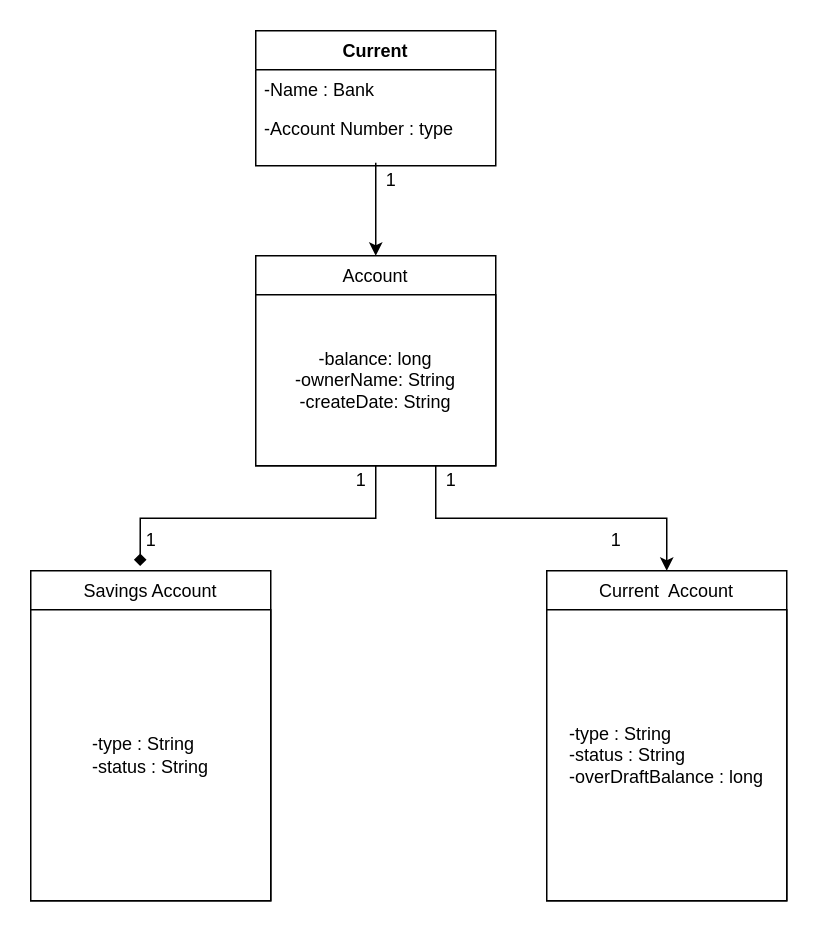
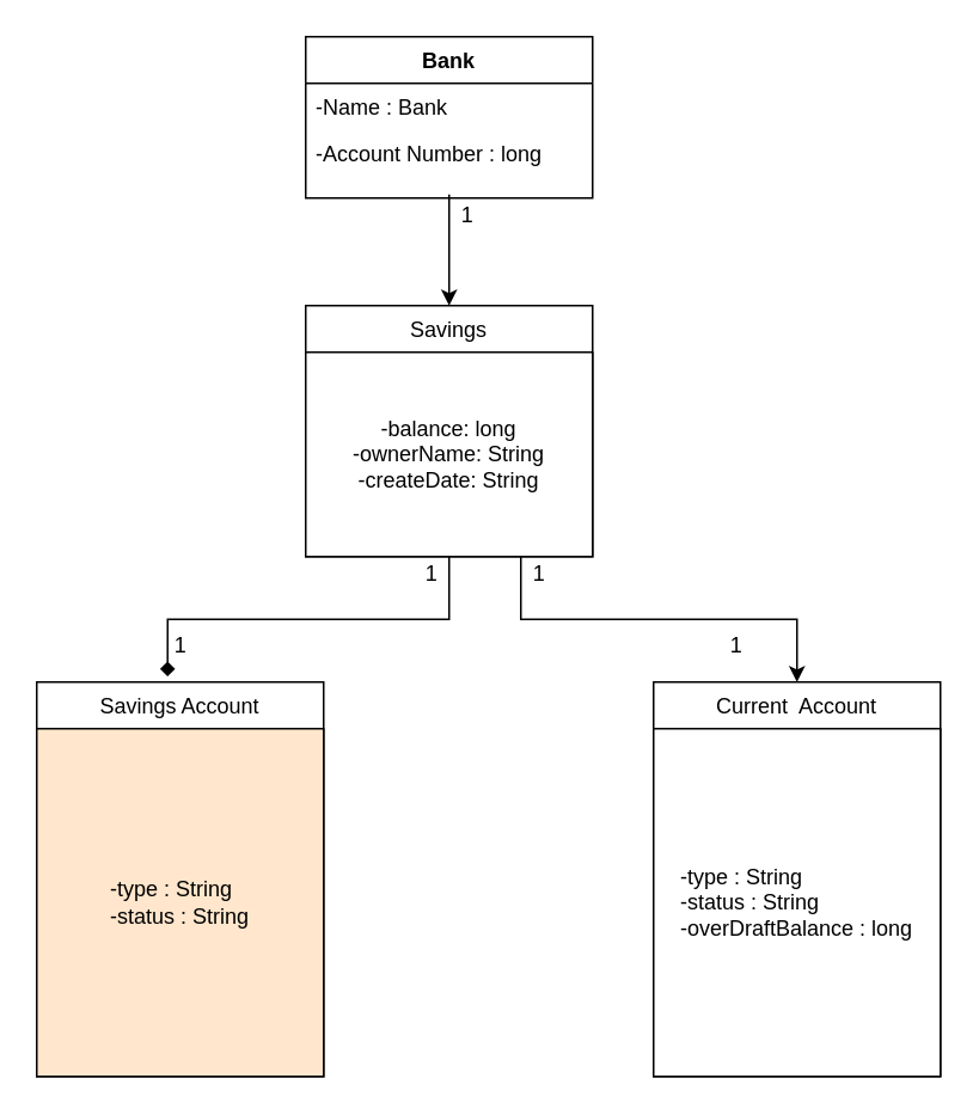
  <mxCell id="0" />
  <mxCell id="1" parent="0" />
- <mxCell id="2" value="Current" style="swimlane;fontStyle=1;align=center;verticalAlign=top;childLayout=stackLayout;horizontal=1;startSize=26;horizontalStack=0;resizeParent=1;resizeLast=0;collapsible=1;marginBottom=0;rounded=0;shadow=0;strokeWidth=1;" parent="1" vertex="1"><mxGeometry x="170" y="20" width="160" height="90" as="geometry"><mxRectangle x="230" y="140" width="160" height="26" as="alternateBounds" /></mxGeometry></mxCell>
+ <mxCell id="2" value="Bank" style="swimlane;fontStyle=1;align=center;verticalAlign=top;childLayout=stackLayout;horizontal=1;startSize=26;horizontalStack=0;resizeParent=1;resizeLast=0;collapsible=1;marginBottom=0;rounded=0;shadow=0;strokeWidth=1;" parent="1" vertex="1"><mxGeometry x="170" y="20" width="160" height="90" as="geometry"><mxRectangle x="230" y="140" width="160" height="26" as="alternateBounds" /></mxGeometry></mxCell>
  <mxCell id="3" value="-Name : Bank" style="text;align=left;verticalAlign=top;spacingLeft=4;spacingRight=4;overflow=hidden;rotatable=0;points=[[0,0.5],[1,0.5]];portConstraint=eastwest;" parent="2" vertex="1"><mxGeometry y="26" width="160" height="26" as="geometry" /></mxCell>
- <mxCell id="4" value="-Account Number : type" style="text;align=left;verticalAlign=top;spacingLeft=4;spacingRight=4;overflow=hidden;rotatable=0;points=[[0,0.5],[1,0.5]];portConstraint=eastwest;rounded=0;shadow=0;html=0;" parent="2" vertex="1"><mxGeometry y="52" width="160" height="26" as="geometry" /></mxCell>
+ <mxCell id="4" value="-Account Number : long" style="text;align=left;verticalAlign=top;spacingLeft=4;spacingRight=4;overflow=hidden;rotatable=0;points=[[0,0.5],[1,0.5]];portConstraint=eastwest;rounded=0;shadow=0;html=0;" parent="2" vertex="1"><mxGeometry y="52" width="160" height="26" as="geometry" /></mxCell>
  <mxCell id="5" style="edgeStyle=orthogonalEdgeStyle;rounded=0;orthogonalLoop=1;jettySize=auto;html=1;exitX=0.5;exitY=1;exitDx=0;exitDy=0;entryX=0.456;entryY=-0.014;entryDx=0;entryDy=0;entryPerimeter=0;endArrow=diamond;" parent="1" source="6" target="11" edge="1"><mxGeometry relative="1" as="geometry" /></mxCell>
- <mxCell id="6" value="Account" style="swimlane;fontStyle=0;align=center;verticalAlign=top;childLayout=stackLayout;horizontal=1;startSize=26;horizontalStack=0;resizeParent=1;resizeLast=0;collapsible=1;marginBottom=0;rounded=0;shadow=0;strokeWidth=1;" parent="1" vertex="1"><mxGeometry x="170" y="170" width="160" height="140" as="geometry"><mxRectangle x="130" y="380" width="160" height="26" as="alternateBounds" /></mxGeometry></mxCell>
+ <mxCell id="6" value="Savings" style="swimlane;fontStyle=0;align=center;verticalAlign=top;childLayout=stackLayout;horizontal=1;startSize=26;horizontalStack=0;resizeParent=1;resizeLast=0;collapsible=1;marginBottom=0;rounded=0;shadow=0;strokeWidth=1;" parent="1" vertex="1"><mxGeometry x="170" y="170" width="160" height="140" as="geometry"><mxRectangle x="130" y="380" width="160" height="26" as="alternateBounds" /></mxGeometry></mxCell>
  <mxCell id="7" value="-balance: long&lt;br&gt;-ownerName: String&lt;br&gt;-createDate: String" style="whiteSpace=wrap;html=1;" parent="6" vertex="1"><mxGeometry y="26" width="160" height="114" as="geometry" /></mxCell>
  <mxCell id="8" value="Current  Account" style="swimlane;fontStyle=0;align=center;verticalAlign=top;childLayout=stackLayout;horizontal=1;startSize=26;horizontalStack=0;resizeParent=1;resizeLast=0;collapsible=1;marginBottom=0;rounded=0;shadow=0;strokeWidth=1;" parent="1" vertex="1"><mxGeometry x="364" y="380" width="160" height="220" as="geometry"><mxRectangle x="550" y="140" width="160" height="26" as="alternateBounds" /></mxGeometry></mxCell>
  <mxCell id="9" value="&lt;div style=&quot;text-align: justify&quot;&gt;&lt;span&gt;-type : String&lt;/span&gt;&lt;br&gt;&lt;/div&gt;&lt;div style=&quot;text-align: justify&quot;&gt;-status : String&lt;/div&gt;&lt;div style=&quot;text-align: justify&quot;&gt;-overDraftBalance : long&lt;/div&gt;" style="whiteSpace=wrap;html=1;" parent="8" vertex="1"><mxGeometry y="26" width="160" height="194" as="geometry" /></mxCell>
  <mxCell id="10" value="" style="endArrow=classic;html=1;entryX=0.5;entryY=0;entryDx=0;entryDy=0;" parent="1" target="6" edge="1"><mxGeometry width="50" height="50" relative="1" as="geometry"><mxPoint x="250" y="108" as="sourcePoint" /><mxPoint x="390" y="120" as="targetPoint" /></mxGeometry></mxCell>
  <mxCell id="11" value="Savings Account" style="swimlane;fontStyle=0;align=center;verticalAlign=top;childLayout=stackLayout;horizontal=1;startSize=26;horizontalStack=0;resizeParent=1;resizeLast=0;collapsible=1;marginBottom=0;rounded=0;shadow=0;strokeWidth=1;" parent="1" vertex="1"><mxGeometry x="20" y="380" width="160" height="220" as="geometry"><mxRectangle x="550" y="140" width="160" height="26" as="alternateBounds" /></mxGeometry></mxCell>
- <mxCell id="12" value="&lt;div style=&quot;text-align: justify&quot;&gt;&lt;span&gt;-type : String&lt;/span&gt;&lt;br&gt;&lt;/div&gt;&lt;div style=&quot;text-align: justify&quot;&gt;&lt;span&gt;-status : String&lt;/span&gt;&lt;/div&gt;" style="whiteSpace=wrap;html=1;" parent="11" vertex="1"><mxGeometry y="26" width="160" height="194" as="geometry" /></mxCell>
+ <mxCell id="12" value="&lt;div style=&quot;text-align: justify&quot;&gt;&lt;span&gt;-type : String&lt;/span&gt;&lt;br&gt;&lt;/div&gt;&lt;div style=&quot;text-align: justify&quot;&gt;&lt;span&gt;-status : String&lt;/span&gt;&lt;/div&gt;" style="whiteSpace=wrap;html=1;fillColor=#ffe6cc;" parent="11" vertex="1"><mxGeometry y="26" width="160" height="194" as="geometry" /></mxCell>
  <mxCell id="13" style="edgeStyle=orthogonalEdgeStyle;rounded=0;orthogonalLoop=1;jettySize=auto;html=1;exitX=0.75;exitY=1;exitDx=0;exitDy=0;" parent="1" source="7" target="8" edge="1"><mxGeometry relative="1" as="geometry" /></mxCell>
  <mxCell id="14" value="1" style="text;html=1;align=center;verticalAlign=middle;resizable=0;points=[];autosize=1;strokeColor=none;" parent="1" vertex="1"><mxGeometry x="250" y="110" width="20" height="20" as="geometry" /></mxCell>
  <mxCell id="15" value="1" style="text;html=1;align=center;verticalAlign=middle;resizable=0;points=[];autosize=1;strokeColor=none;" parent="1" vertex="1"><mxGeometry x="230" y="310" width="20" height="20" as="geometry" /></mxCell>
  <mxCell id="16" value="1" style="text;html=1;align=center;verticalAlign=middle;resizable=0;points=[];autosize=1;strokeColor=none;" parent="1" vertex="1"><mxGeometry x="90" y="350" width="20" height="20" as="geometry" /></mxCell>
  <mxCell id="17" value="1" style="text;html=1;align=center;verticalAlign=middle;resizable=0;points=[];autosize=1;strokeColor=none;" parent="1" vertex="1"><mxGeometry x="290" y="310" width="20" height="20" as="geometry" /></mxCell>
  <mxCell id="18" value="1" style="text;html=1;align=center;verticalAlign=middle;resizable=0;points=[];autosize=1;strokeColor=none;" parent="1" vertex="1"><mxGeometry x="400" y="350" width="20" height="20" as="geometry" /></mxCell>
